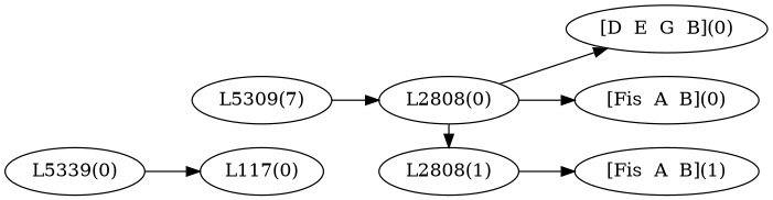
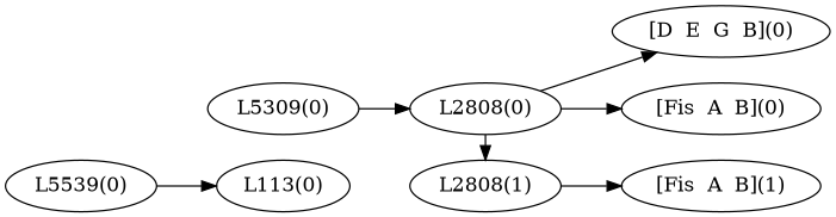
  digraph {
    rankdir=LR
-   "L5339(0)"
-   "L113(0)" [label="L117(0)"]
-   "L5309(0)" [label="L5309(7)"]
+   "L5339(0)" [label="L5539(0)"]
+   "L113(0)"
+   "L5309(0)"
    "L2808(0)"
    "L2808(1)"
    "[D  E  G  B](0)"
    "[Fis  A  B](0)"
    "[Fis  A  B](1)"
    subgraph sub_1 {
      rank=min
      "L5339(0)"
    }
    subgraph sub_2 {
      rank=same
      "L113(0)"
      "L5309(0)"
    }
    subgraph sub_3 {
      rank=same
      "L2808(0)"
      "L2808(1)"
    }
    subgraph sub_4 {
      rank=max
      "[D  E  G  B](0)"
      "[Fis  A  B](0)"
      "[Fis  A  B](1)"
    }
    "L5339(0)" -> "L113(0)"
    "L5309(0)" -> "L2808(0)"
    "L2808(0)" -> "L2808(1)"
    "L2808(0)" -> "[D  E  G  B](0)"
    "L2808(0)" -> "[Fis  A  B](0)"
    "L2808(1)" -> "[Fis  A  B](1)"
  }
